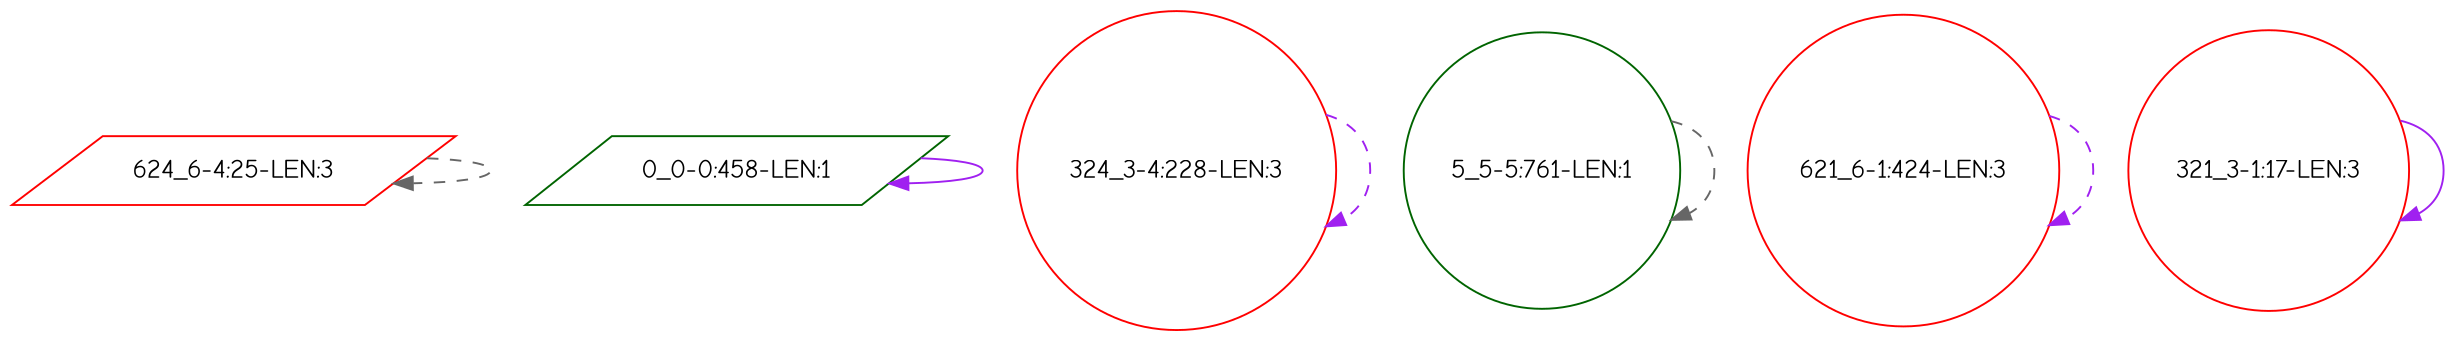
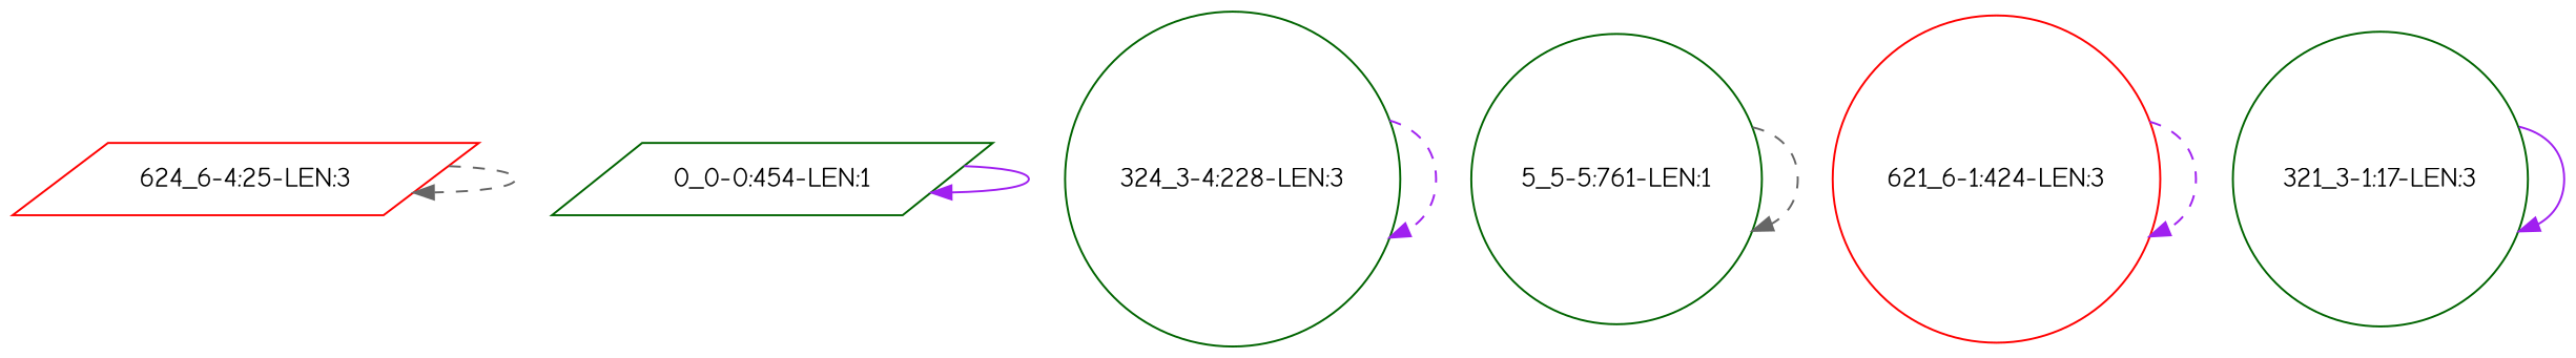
  digraph {
    fontname="Comic Neue"
    node [color=red fontname="Comic Neue" shape=circle]
    edge [color=purple fontname="Comic Neue" style=dashed]
    "624_6-4:25-LEN:3" [shape=parallelogram]
-   "0_0-0:454-LEN:1" [color=darkgreen shape=parallelogram label="0_0-0:458-LEN:1"]
-   "324_3-4:228-LEN:3"
+   "0_0-0:454-LEN:1" [color=darkgreen shape=parallelogram]
+   "324_3-4:228-LEN:3" [color=darkgreen]
    "5_5-5:761-LEN:1" [color=darkgreen]
    "621_6-1:424-LEN:3"
-   "321_3-1:17-LEN:3"
+   "321_3-1:17-LEN:3" [color=darkgreen]
    "624_6-4:25-LEN:3" -> "624_6-4:25-LEN:3" [color=gray40]
    "0_0-0:454-LEN:1" -> "0_0-0:454-LEN:1" [style=solid]
    "324_3-4:228-LEN:3" -> "324_3-4:228-LEN:3"
    "5_5-5:761-LEN:1" -> "5_5-5:761-LEN:1" [color=gray40]
    "621_6-1:424-LEN:3" -> "621_6-1:424-LEN:3"
    "321_3-1:17-LEN:3" -> "321_3-1:17-LEN:3" [style=solid]
  }
